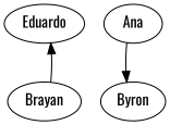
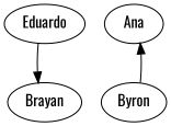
  digraph {
    fontname=Oswald
    node [fontname=Oswald]
    edge [fontname=Oswald]
    n1 [label=Eduardo]
    n2 [label=Brayan]
    n3 [label=Ana]
    n4 [label=Byron]
-   n2 -> n1
-   n3 -> n4
+   n1 -> n2
+   n4 -> n3
  }
